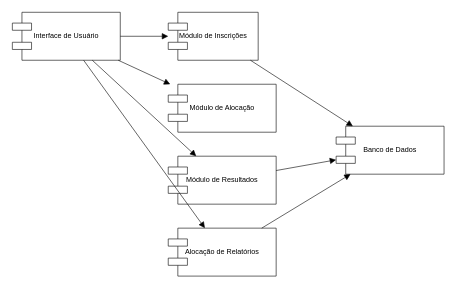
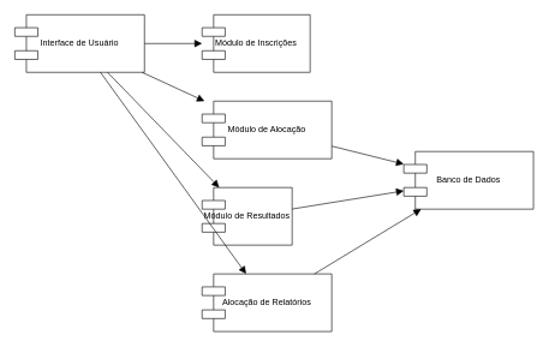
  <mxCell id="0" />
  <mxCell id="1" parent="0" />
  <mxCell id="2" value="Interface de Usuário" style="shape=component;whiteSpace=wrap;align=center;" vertex="1" parent="1"><mxGeometry x="20" y="20" width="180" height="80" as="geometry" /></mxCell>
  <mxCell id="3" value="Módulo de Inscrições" style="shape=component;whiteSpace=wrap;align=center;" vertex="1" parent="1"><mxGeometry x="280" y="20" width="150" height="80" as="geometry" /></mxCell>
  <mxCell id="4" value="Módulo de Alocação" style="shape=component;whiteSpace=wrap;align=center;" vertex="1" parent="1"><mxGeometry x="280" y="140" width="180" height="80" as="geometry" /></mxCell>
- <mxCell id="5" value="Módulo de Resultados" style="shape=component;whiteSpace=wrap;align=center;" vertex="1" parent="1"><mxGeometry x="280" y="260" width="180" height="80" as="geometry" /></mxCell>
+ <mxCell id="5" value="Módulo de Resultados" style="shape=component;whiteSpace=wrap;align=center;" vertex="1" parent="1"><mxGeometry x="280" y="260" width="125" height="80" as="geometry" /></mxCell>
  <mxCell id="6" value="Alocação de Relatórios" style="shape=component;whiteSpace=wrap;align=center;" vertex="1" parent="1"><mxGeometry x="280" y="380" width="180" height="80" as="geometry" /></mxCell>
  <mxCell id="7" value="Banco de Dados" style="shape=component;whiteSpace=wrap;align=center;" vertex="1" parent="1"><mxGeometry x="560" y="210" width="180" height="80" as="geometry" /></mxCell>
  <mxCell id="8" style="endArrow=block;endSize=8;" edge="1" parent="1" source="2" target="3"><mxGeometry relative="1" as="geometry" /></mxCell>
  <mxCell id="9" style="endArrow=block;endSize=8;" edge="1" parent="1" source="2" target="4"><mxGeometry relative="1" as="geometry" /></mxCell>
  <mxCell id="10" style="endArrow=block;endSize=8;" edge="1" parent="1" source="2" target="5"><mxGeometry relative="1" as="geometry" /></mxCell>
  <mxCell id="11" style="endArrow=block;endSize=8;" edge="1" parent="1" source="2" target="6"><mxGeometry relative="1" as="geometry" /></mxCell>
- <mxCell id="12" style="endArrow=block;endSize=8;" edge="1" parent="1" source="3" target="7"><mxGeometry relative="1" as="geometry" /></mxCell>
+ <mxCell id="13" style="endArrow=block;endSize=8;" edge="1" parent="1" source="4" target="7"><mxGeometry relative="1" as="geometry" /></mxCell>
  <mxCell id="14" style="endArrow=block;endSize=8;" edge="1" parent="1" source="5" target="7"><mxGeometry relative="1" as="geometry" /></mxCell>
  <mxCell id="15" style="endArrow=block;endSize=8;" edge="1" parent="1" source="6" target="7"><mxGeometry relative="1" as="geometry" /></mxCell>
